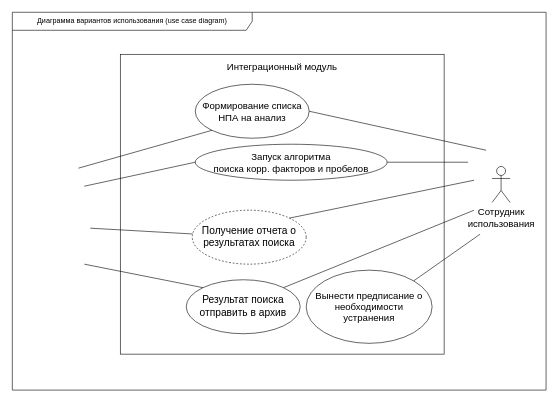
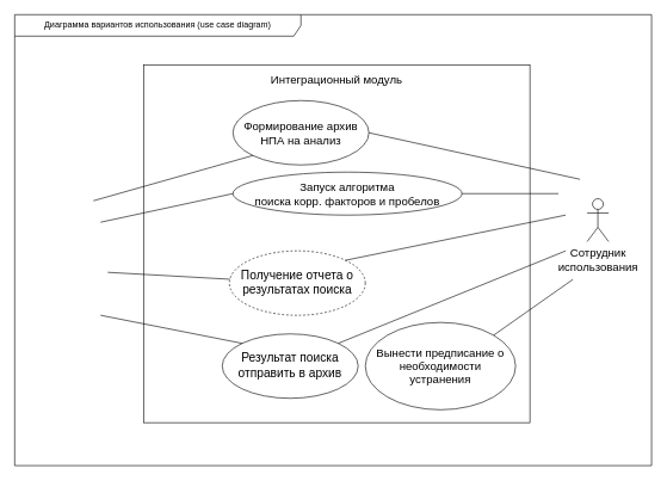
  <mxCell id="0" />
  <mxCell id="1" parent="0" />
  <mxCell id="2" value="" style="group" vertex="1" connectable="0" parent="1"><mxGeometry x="200" y="90" width="540" height="500" as="geometry" /></mxCell>
  <mxCell id="3" value="" style="rounded=0;whiteSpace=wrap;html=1;" parent="2" vertex="1"><mxGeometry width="540" height="500" as="geometry" /></mxCell>
  <mxCell id="4" value="&lt;font style=&quot;font-size: 16px&quot;&gt;Интеграционный модуль&lt;/font&gt;" style="text;html=1;strokeColor=none;fillColor=none;align=center;verticalAlign=middle;whiteSpace=wrap;rounded=0;" parent="2" vertex="1"><mxGeometry x="20" y="10" width="500" height="20" as="geometry" /></mxCell>
  <mxCell id="5" value="&lt;font style=&quot;font-size: 16px&quot;&gt;Вынести предписание о необходимости&lt;br&gt;устранения&lt;/font&gt;" style="ellipse;whiteSpace=wrap;html=1;" parent="2" vertex="1"><mxGeometry x="310" y="360" width="210" height="122" as="geometry" /></mxCell>
  <mxCell id="6" value="&lt;span style=&quot;font-size: 17px&quot;&gt;Результат поиска отправить в архив&lt;/span&gt;" style="ellipse;whiteSpace=wrap;html=1;" parent="2" vertex="1"><mxGeometry x="110" y="376" width="190" height="90" as="geometry" /></mxCell>
  <mxCell id="7" value="Диаграмма вариантов использования (use case diagram)" style="shape=umlFrame;whiteSpace=wrap;html=1;width=400;height=30;" parent="1" vertex="1"><mxGeometry x="20" y="20" width="890" height="630" as="geometry" /></mxCell>
  <mxCell id="8" value="Сотрудник&lt;br style=&quot;font-size: 16px;&quot;&gt;использования" style="shape=umlActor;verticalLabelPosition=bottom;verticalAlign=top;html=1;outlineConnect=0;fontSize=16;" parent="1" vertex="1"><mxGeometry x="820" y="277.11" width="30" height="60" as="geometry" /></mxCell>
- <mxCell id="9" value="&lt;font style=&quot;font-size: 16px&quot;&gt;Формирование списка&lt;br&gt;НПА на анализ&lt;/font&gt;" style="ellipse;whiteSpace=wrap;html=1;" parent="1" vertex="1"><mxGeometry x="325" y="140" width="190" height="90" as="geometry" /></mxCell>
+ <mxCell id="9" value="&lt;font style=&quot;font-size: 16px&quot;&gt;Формирование архив&lt;br&gt;НПА на анализ&lt;/font&gt;" style="ellipse;whiteSpace=wrap;html=1;" parent="1" vertex="1"><mxGeometry x="325" y="140" width="190" height="90" as="geometry" /></mxCell>
  <mxCell id="10" value="&lt;font style=&quot;font-size: 16px&quot;&gt;Запуск алгоритма&lt;br&gt;поиска корр. факторов и пробелов&lt;/font&gt;" style="ellipse;whiteSpace=wrap;html=1;" parent="1" vertex="1"><mxGeometry x="325" y="240" width="320" height="60" as="geometry" /></mxCell>
  <mxCell id="11" value="&lt;font style=&quot;font-size: 17px;&quot;&gt;Получение отчета о результатах поиска&lt;/font&gt;" style="ellipse;whiteSpace=wrap;html=1;fontSize=17;dashed=1;" parent="1" vertex="1"><mxGeometry x="320" y="350" width="190" height="90" as="geometry" /></mxCell>
  <mxCell id="12" value="" style="endArrow=none;html=1;fontSize=16;exitX=1;exitY=0.5;exitDx=0;exitDy=0;" parent="1" source="9" edge="1"><mxGeometry width="50" height="50" relative="1" as="geometry"><mxPoint x="450" y="270" as="sourcePoint" /><mxPoint x="810" y="250" as="targetPoint" /></mxGeometry></mxCell>
  <mxCell id="13" value="" style="endArrow=none;html=1;fontSize=16;exitX=1;exitY=0.5;exitDx=0;exitDy=0;" parent="1" source="10" edge="1"><mxGeometry width="50" height="50" relative="1" as="geometry"><mxPoint x="450" y="270" as="sourcePoint" /><mxPoint x="780" y="270" as="targetPoint" /></mxGeometry></mxCell>
  <mxCell id="14" value="" style="endArrow=none;html=1;fontSize=16;exitX=1;exitY=0;exitDx=0;exitDy=0;" parent="1" source="11" edge="1"><mxGeometry width="50" height="50" relative="1" as="geometry"><mxPoint x="450" y="270" as="sourcePoint" /><mxPoint x="790" y="300" as="targetPoint" /></mxGeometry></mxCell>
  <mxCell id="15" value="" style="endArrow=none;html=1;fontSize=16;exitX=1;exitY=0;exitDx=0;exitDy=0;" parent="1" source="6" edge="1"><mxGeometry width="50" height="50" relative="1" as="geometry"><mxPoint x="450" y="270" as="sourcePoint" /><mxPoint x="790" y="350" as="targetPoint" /></mxGeometry></mxCell>
  <mxCell id="16" value="" style="endArrow=none;html=1;fontSize=16;exitX=1;exitY=0;exitDx=0;exitDy=0;" parent="1" source="5" edge="1"><mxGeometry width="50" height="50" relative="1" as="geometry"><mxPoint x="450" y="270" as="sourcePoint" /><mxPoint x="800" y="390" as="targetPoint" /></mxGeometry></mxCell>
  <mxCell id="17" value="" style="endArrow=none;html=1;fontSize=16;entryX=0;entryY=1;entryDx=0;entryDy=0;" parent="1" target="9" edge="1"><mxGeometry width="50" height="50" relative="1" as="geometry"><mxPoint x="130" as="sourcePoint" y="280" /><mxPoint x="500" y="220" as="targetPoint" /></mxGeometry></mxCell>
  <mxCell id="18" value="" style="endArrow=none;html=1;fontSize=16;entryX=0;entryY=0.5;entryDx=0;entryDy=0;" parent="1" target="10" edge="1"><mxGeometry width="50" height="50" relative="1" as="geometry"><mxPoint x="140" y="310" as="sourcePoint" /><mxPoint x="500" y="220" as="targetPoint" /></mxGeometry></mxCell>
  <mxCell id="19" value="" style="endArrow=none;html=1;fontSize=16;" parent="1" target="11" edge="1"><mxGeometry width="50" height="50" relative="1" as="geometry"><mxPoint x="150" y="380" as="sourcePoint" /><mxPoint x="500" y="220" as="targetPoint" /></mxGeometry></mxCell>
  <mxCell id="20" value="" style="endArrow=none;html=1;fontSize=16;entryX=0;entryY=0;entryDx=0;entryDy=0;" parent="1" target="6" edge="1"><mxGeometry width="50" height="50" relative="1" as="geometry"><mxPoint x="140" y="440" as="sourcePoint" /><mxPoint x="500" y="220" as="targetPoint" /></mxGeometry></mxCell>
